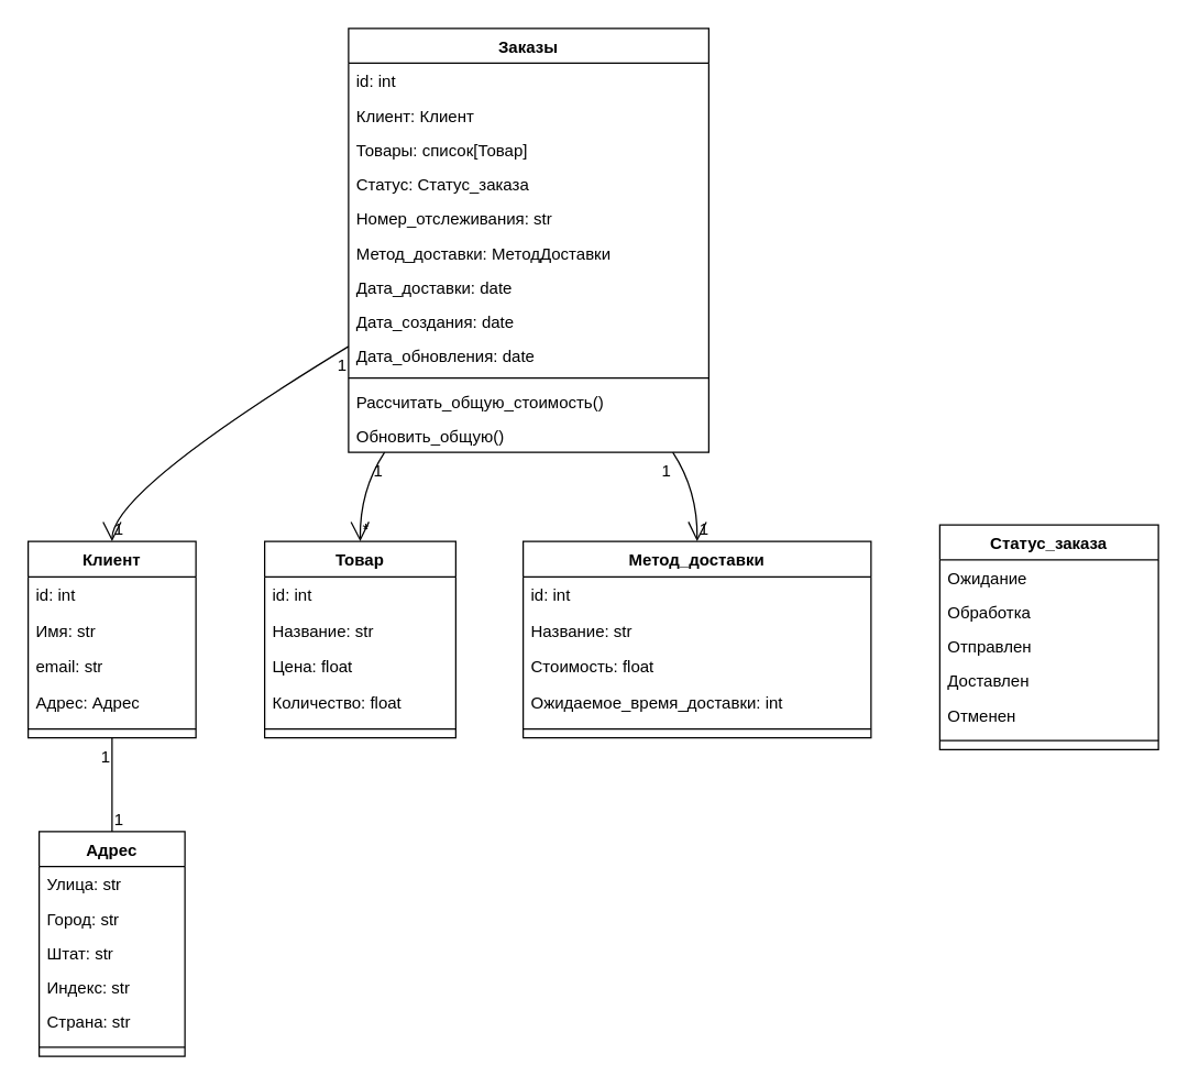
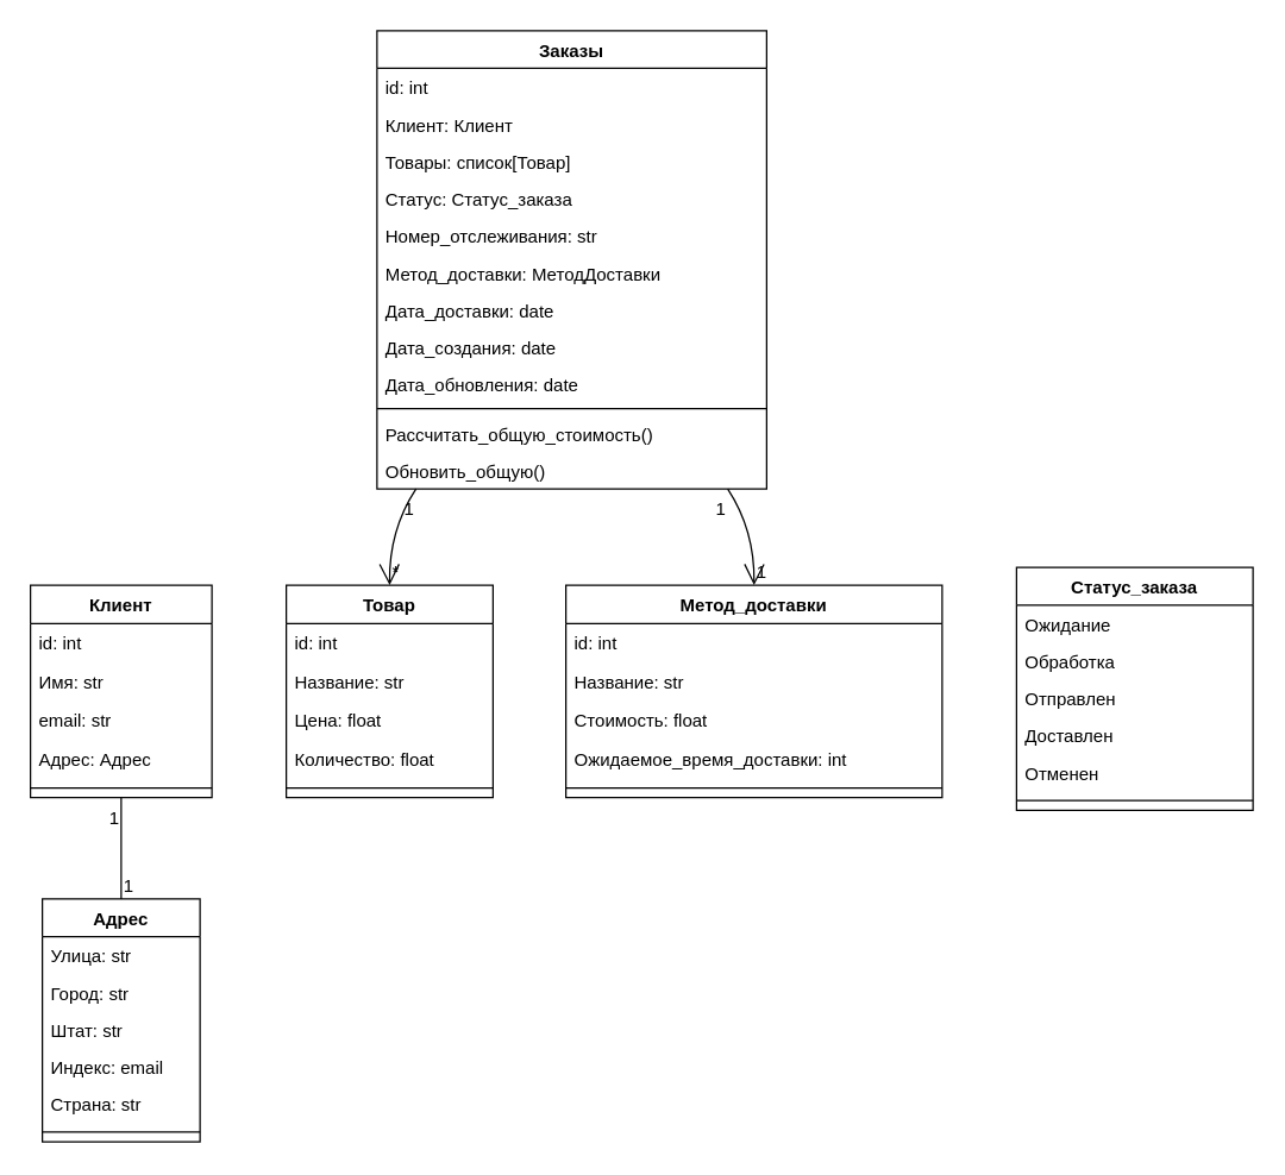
  <mxCell id="0" />
  <mxCell id="1" parent="0" />
  <mxCell id="2" value="Заказы" style="swimlane;fontStyle=1;align=center;verticalAlign=top;childLayout=stackLayout;horizontal=1;startSize=25.25;horizontalStack=0;resizeParent=1;resizeParentMax=0;resizeLast=0;collapsible=0;marginBottom=0;" vertex="1" parent="1"><mxGeometry x="253" y="20" width="262" height="308.25" as="geometry" /></mxCell>
  <mxCell id="3" value="id: int" style="text;strokeColor=none;fillColor=none;align=left;verticalAlign=top;spacingLeft=4;spacingRight=4;overflow=hidden;rotatable=0;points=[[0,0.5],[1,0.5]];portConstraint=eastwest;" vertex="1" parent="2"><mxGeometry y="25.25" width="262" height="25" as="geometry" /></mxCell>
  <mxCell id="4" value="Клиент: Клиент" style="text;strokeColor=none;fillColor=none;align=left;verticalAlign=top;spacingLeft=4;spacingRight=4;overflow=hidden;rotatable=0;points=[[0,0.5],[1,0.5]];portConstraint=eastwest;" vertex="1" parent="2"><mxGeometry y="50.25" width="262" height="25" as="geometry" /></mxCell>
  <mxCell id="5" value="Товары: список[Товар]" style="text;strokeColor=none;fillColor=none;align=left;verticalAlign=top;spacingLeft=4;spacingRight=4;overflow=hidden;rotatable=0;points=[[0,0.5],[1,0.5]];portConstraint=eastwest;" vertex="1" parent="2"><mxGeometry y="75.25" width="262" height="25" as="geometry" /></mxCell>
  <mxCell id="6" value="Статус: Статус_заказа" style="text;strokeColor=none;fillColor=none;align=left;verticalAlign=top;spacingLeft=4;spacingRight=4;overflow=hidden;rotatable=0;points=[[0,0.5],[1,0.5]];portConstraint=eastwest;" vertex="1" parent="2"><mxGeometry y="100.25" width="262" height="25" as="geometry" /></mxCell>
  <mxCell id="7" value="Номер_отслеживания: str" style="text;strokeColor=none;fillColor=none;align=left;verticalAlign=top;spacingLeft=4;spacingRight=4;overflow=hidden;rotatable=0;points=[[0,0.5],[1,0.5]];portConstraint=eastwest;" vertex="1" parent="2"><mxGeometry y="125.25" width="262" height="25" as="geometry" /></mxCell>
  <mxCell id="8" value="Метод_доставки: МетодДоставки" style="text;strokeColor=none;fillColor=none;align=left;verticalAlign=top;spacingLeft=4;spacingRight=4;overflow=hidden;rotatable=0;points=[[0,0.5],[1,0.5]];portConstraint=eastwest;" vertex="1" parent="2"><mxGeometry y="150.25" width="262" height="25" as="geometry" /></mxCell>
  <mxCell id="9" value="Дата_доставки: date" style="text;strokeColor=none;fillColor=none;align=left;verticalAlign=top;spacingLeft=4;spacingRight=4;overflow=hidden;rotatable=0;points=[[0,0.5],[1,0.5]];portConstraint=eastwest;" vertex="1" parent="2"><mxGeometry y="175.25" width="262" height="25" as="geometry" /></mxCell>
  <mxCell id="10" value="Дата_создания: date" style="text;strokeColor=none;fillColor=none;align=left;verticalAlign=top;spacingLeft=4;spacingRight=4;overflow=hidden;rotatable=0;points=[[0,0.5],[1,0.5]];portConstraint=eastwest;" vertex="1" parent="2"><mxGeometry y="200.25" width="262" height="25" as="geometry" /></mxCell>
  <mxCell id="11" value="Дата_обновления: date" style="text;strokeColor=none;fillColor=none;align=left;verticalAlign=top;spacingLeft=4;spacingRight=4;overflow=hidden;rotatable=0;points=[[0,0.5],[1,0.5]];portConstraint=eastwest;" vertex="1" parent="2"><mxGeometry y="225.25" width="262" height="25" as="geometry" /></mxCell>
  <mxCell id="12" style="line;strokeWidth=1;fillColor=none;align=left;verticalAlign=middle;spacingTop=-1;spacingLeft=3;spacingRight=3;rotatable=0;labelPosition=right;points=[];portConstraint=eastwest;strokeColor=inherit;" vertex="1" parent="2"><mxGeometry y="250.25" width="262" height="8" as="geometry" /></mxCell>
  <mxCell id="13" value="Рассчитать_общую_стоимость()" style="text;strokeColor=none;fillColor=none;align=left;verticalAlign=top;spacingLeft=4;spacingRight=4;overflow=hidden;rotatable=0;points=[[0,0.5],[1,0.5]];portConstraint=eastwest;" vertex="1" parent="2"><mxGeometry y="258.25" width="262" height="25" as="geometry" /></mxCell>
  <mxCell id="14" value="Обновить_общую()" style="text;strokeColor=none;fillColor=none;align=left;verticalAlign=top;spacingLeft=4;spacingRight=4;overflow=hidden;rotatable=0;points=[[0,0.5],[1,0.5]];portConstraint=eastwest;" vertex="1" parent="2"><mxGeometry y="283.25" width="262" height="25" as="geometry" /></mxCell>
  <mxCell id="15" value="Клиент" style="swimlane;fontStyle=1;align=center;verticalAlign=top;childLayout=stackLayout;horizontal=1;startSize=25.818;horizontalStack=0;resizeParent=1;resizeParentMax=0;resizeLast=0;collapsible=0;marginBottom=0;" vertex="1" parent="1"><mxGeometry x="20" y="393" width="122" height="142.818" as="geometry" /></mxCell>
  <mxCell id="16" value="id: int" style="text;strokeColor=none;fillColor=none;align=left;verticalAlign=top;spacingLeft=4;spacingRight=4;overflow=hidden;rotatable=0;points=[[0,0.5],[1,0.5]];portConstraint=eastwest;" vertex="1" parent="15"><mxGeometry y="25.818" width="122" height="26" as="geometry" /></mxCell>
  <mxCell id="17" value="Имя: str" style="text;strokeColor=none;fillColor=none;align=left;verticalAlign=top;spacingLeft=4;spacingRight=4;overflow=hidden;rotatable=0;points=[[0,0.5],[1,0.5]];portConstraint=eastwest;" vertex="1" parent="15"><mxGeometry y="51.818" width="122" height="26" as="geometry" /></mxCell>
  <mxCell id="18" value="email: str" style="text;strokeColor=none;fillColor=none;align=left;verticalAlign=top;spacingLeft=4;spacingRight=4;overflow=hidden;rotatable=0;points=[[0,0.5],[1,0.5]];portConstraint=eastwest;" vertex="1" parent="15"><mxGeometry y="77.818" width="122" height="26" as="geometry" /></mxCell>
  <mxCell id="19" value="Адрес: Адрес" style="text;strokeColor=none;fillColor=none;align=left;verticalAlign=top;spacingLeft=4;spacingRight=4;overflow=hidden;rotatable=0;points=[[0,0.5],[1,0.5]];portConstraint=eastwest;" vertex="1" parent="15"><mxGeometry y="103.818" width="122" height="26" as="geometry" /></mxCell>
  <mxCell id="20" style="line;strokeWidth=1;fillColor=none;align=left;verticalAlign=middle;spacingTop=-1;spacingLeft=3;spacingRight=3;rotatable=0;labelPosition=right;points=[];portConstraint=eastwest;strokeColor=inherit;" vertex="1" parent="15"><mxGeometry y="129.818" width="122" height="13" as="geometry" /></mxCell>
  <mxCell id="21" value="Адрес" style="swimlane;fontStyle=1;align=center;verticalAlign=top;childLayout=stackLayout;horizontal=1;startSize=25.385;horizontalStack=0;resizeParent=1;resizeParentMax=0;resizeLast=0;collapsible=0;marginBottom=0;" vertex="1" parent="1"><mxGeometry x="28" y="604" width="106" height="163.385" as="geometry" /></mxCell>
  <mxCell id="22" value="Улица: str" style="text;strokeColor=none;fillColor=none;align=left;verticalAlign=top;spacingLeft=4;spacingRight=4;overflow=hidden;rotatable=0;points=[[0,0.5],[1,0.5]];portConstraint=eastwest;" vertex="1" parent="21"><mxGeometry y="25.385" width="106" height="25" as="geometry" /></mxCell>
  <mxCell id="23" value="Город: str" style="text;strokeColor=none;fillColor=none;align=left;verticalAlign=top;spacingLeft=4;spacingRight=4;overflow=hidden;rotatable=0;points=[[0,0.5],[1,0.5]];portConstraint=eastwest;" vertex="1" parent="21"><mxGeometry y="50.385" width="106" height="25" as="geometry" /></mxCell>
  <mxCell id="24" value="Штат: str" style="text;strokeColor=none;fillColor=none;align=left;verticalAlign=top;spacingLeft=4;spacingRight=4;overflow=hidden;rotatable=0;points=[[0,0.5],[1,0.5]];portConstraint=eastwest;" vertex="1" parent="21"><mxGeometry y="75.385" width="106" height="25" as="geometry" /></mxCell>
- <mxCell id="25" value="Индекс: str" style="text;strokeColor=none;fillColor=none;align=left;verticalAlign=top;spacingLeft=4;spacingRight=4;overflow=hidden;rotatable=0;points=[[0,0.5],[1,0.5]];portConstraint=eastwest;" vertex="1" parent="21"><mxGeometry y="100.385" width="106" height="25" as="geometry" /></mxCell>
+ <mxCell id="25" value="Индекс: email" style="text;strokeColor=none;fillColor=none;align=left;verticalAlign=top;spacingLeft=4;spacingRight=4;overflow=hidden;rotatable=0;points=[[0,0.5],[1,0.5]];portConstraint=eastwest;" vertex="1" parent="21"><mxGeometry y="100.385" width="106" height="25" as="geometry" /></mxCell>
  <mxCell id="26" value="Страна: str" style="text;strokeColor=none;fillColor=none;align=left;verticalAlign=top;spacingLeft=4;spacingRight=4;overflow=hidden;rotatable=0;points=[[0,0.5],[1,0.5]];portConstraint=eastwest;" vertex="1" parent="21"><mxGeometry y="125.385" width="106" height="25" as="geometry" /></mxCell>
  <mxCell id="27" style="line;strokeWidth=1;fillColor=none;align=left;verticalAlign=middle;spacingTop=-1;spacingLeft=3;spacingRight=3;rotatable=0;labelPosition=right;points=[];portConstraint=eastwest;strokeColor=inherit;" vertex="1" parent="21"><mxGeometry y="150.385" width="106" height="13" as="geometry" /></mxCell>
  <mxCell id="28" value="Товар" style="swimlane;fontStyle=1;align=center;verticalAlign=top;childLayout=stackLayout;horizontal=1;startSize=25.818;horizontalStack=0;resizeParent=1;resizeParentMax=0;resizeLast=0;collapsible=0;marginBottom=0;" vertex="1" parent="1"><mxGeometry x="192" y="393" width="139" height="142.818" as="geometry" /></mxCell>
  <mxCell id="29" value="id: int" style="text;strokeColor=none;fillColor=none;align=left;verticalAlign=top;spacingLeft=4;spacingRight=4;overflow=hidden;rotatable=0;points=[[0,0.5],[1,0.5]];portConstraint=eastwest;" vertex="1" parent="28"><mxGeometry y="25.818" width="139" height="26" as="geometry" /></mxCell>
  <mxCell id="30" value="Название: str" style="text;strokeColor=none;fillColor=none;align=left;verticalAlign=top;spacingLeft=4;spacingRight=4;overflow=hidden;rotatable=0;points=[[0,0.5],[1,0.5]];portConstraint=eastwest;" vertex="1" parent="28"><mxGeometry y="51.818" width="139" height="26" as="geometry" /></mxCell>
  <mxCell id="31" value="Цена: float" style="text;strokeColor=none;fillColor=none;align=left;verticalAlign=top;spacingLeft=4;spacingRight=4;overflow=hidden;rotatable=0;points=[[0,0.5],[1,0.5]];portConstraint=eastwest;" vertex="1" parent="28"><mxGeometry y="77.818" width="139" height="26" as="geometry" /></mxCell>
  <mxCell id="32" value="Количество: float" style="text;strokeColor=none;fillColor=none;align=left;verticalAlign=top;spacingLeft=4;spacingRight=4;overflow=hidden;rotatable=0;points=[[0,0.5],[1,0.5]];portConstraint=eastwest;" vertex="1" parent="28"><mxGeometry y="103.818" width="139" height="26" as="geometry" /></mxCell>
  <mxCell id="33" style="line;strokeWidth=1;fillColor=none;align=left;verticalAlign=middle;spacingTop=-1;spacingLeft=3;spacingRight=3;rotatable=0;labelPosition=right;points=[];portConstraint=eastwest;strokeColor=inherit;" vertex="1" parent="28"><mxGeometry y="129.818" width="139" height="13" as="geometry" /></mxCell>
  <mxCell id="34" value="Метод_доставки" style="swimlane;fontStyle=1;align=center;verticalAlign=top;childLayout=stackLayout;horizontal=1;startSize=25.818;horizontalStack=0;resizeParent=1;resizeParentMax=0;resizeLast=0;collapsible=0;marginBottom=0;" vertex="1" parent="1"><mxGeometry x="380" y="393" width="253" height="142.818" as="geometry" /></mxCell>
  <mxCell id="35" value="id: int" style="text;strokeColor=none;fillColor=none;align=left;verticalAlign=top;spacingLeft=4;spacingRight=4;overflow=hidden;rotatable=0;points=[[0,0.5],[1,0.5]];portConstraint=eastwest;" vertex="1" parent="34"><mxGeometry y="25.818" width="253" height="26" as="geometry" /></mxCell>
  <mxCell id="36" value="Название: str" style="text;strokeColor=none;fillColor=none;align=left;verticalAlign=top;spacingLeft=4;spacingRight=4;overflow=hidden;rotatable=0;points=[[0,0.5],[1,0.5]];portConstraint=eastwest;" vertex="1" parent="34"><mxGeometry y="51.818" width="253" height="26" as="geometry" /></mxCell>
  <mxCell id="37" value="Стоимость: float" style="text;strokeColor=none;fillColor=none;align=left;verticalAlign=top;spacingLeft=4;spacingRight=4;overflow=hidden;rotatable=0;points=[[0,0.5],[1,0.5]];portConstraint=eastwest;" vertex="1" parent="34"><mxGeometry y="77.818" width="253" height="26" as="geometry" /></mxCell>
  <mxCell id="38" value="Ожидаемое_время_доставки: int" style="text;strokeColor=none;fillColor=none;align=left;verticalAlign=top;spacingLeft=4;spacingRight=4;overflow=hidden;rotatable=0;points=[[0,0.5],[1,0.5]];portConstraint=eastwest;" vertex="1" parent="34"><mxGeometry y="103.818" width="253" height="26" as="geometry" /></mxCell>
  <mxCell id="39" style="line;strokeWidth=1;fillColor=none;align=left;verticalAlign=middle;spacingTop=-1;spacingLeft=3;spacingRight=3;rotatable=0;labelPosition=right;points=[];portConstraint=eastwest;strokeColor=inherit;" vertex="1" parent="34"><mxGeometry y="129.818" width="253" height="13" as="geometry" /></mxCell>
  <mxCell id="40" value="Статус_заказа" style="swimlane;fontStyle=1;align=center;verticalAlign=top;childLayout=stackLayout;horizontal=1;startSize=25.385;horizontalStack=0;resizeParent=1;resizeParentMax=0;resizeLast=0;collapsible=0;marginBottom=0;" vertex="1" parent="1"><mxGeometry x="683" y="381" width="159" height="163.385" as="geometry" /></mxCell>
  <mxCell id="41" value="Ожидание" style="text;strokeColor=none;fillColor=none;align=left;verticalAlign=top;spacingLeft=4;spacingRight=4;overflow=hidden;rotatable=0;points=[[0,0.5],[1,0.5]];portConstraint=eastwest;" vertex="1" parent="40"><mxGeometry y="25.385" width="159" height="25" as="geometry" /></mxCell>
  <mxCell id="42" value="Обработка" style="text;strokeColor=none;fillColor=none;align=left;verticalAlign=top;spacingLeft=4;spacingRight=4;overflow=hidden;rotatable=0;points=[[0,0.5],[1,0.5]];portConstraint=eastwest;" vertex="1" parent="40"><mxGeometry y="50.385" width="159" height="25" as="geometry" /></mxCell>
  <mxCell id="43" value="Отправлен" style="text;strokeColor=none;fillColor=none;align=left;verticalAlign=top;spacingLeft=4;spacingRight=4;overflow=hidden;rotatable=0;points=[[0,0.5],[1,0.5]];portConstraint=eastwest;" vertex="1" parent="40"><mxGeometry y="75.385" width="159" height="25" as="geometry" /></mxCell>
  <mxCell id="44" value="Доставлен" style="text;strokeColor=none;fillColor=none;align=left;verticalAlign=top;spacingLeft=4;spacingRight=4;overflow=hidden;rotatable=0;points=[[0,0.5],[1,0.5]];portConstraint=eastwest;" vertex="1" parent="40"><mxGeometry y="100.385" width="159" height="25" as="geometry" /></mxCell>
  <mxCell id="45" value="Отменен" style="text;strokeColor=none;fillColor=none;align=left;verticalAlign=top;spacingLeft=4;spacingRight=4;overflow=hidden;rotatable=0;points=[[0,0.5],[1,0.5]];portConstraint=eastwest;" vertex="1" parent="40"><mxGeometry y="125.385" width="159" height="25" as="geometry" /></mxCell>
  <mxCell id="46" style="line;strokeWidth=1;fillColor=none;align=left;verticalAlign=middle;spacingTop=-1;spacingLeft=3;spacingRight=3;rotatable=0;labelPosition=right;points=[];portConstraint=eastwest;strokeColor=inherit;" vertex="1" parent="40"><mxGeometry y="150.385" width="159" height="13" as="geometry" /></mxCell>
- <mxCell id="47" value="" style="curved=1;startArrow=none;endArrow=open;endSize=12;exitX=0;exitY=0.75;entryX=0.5;entryY=0;rounded=0;" edge="1" parent="1" source="2" target="15"><mxGeometry relative="1" as="geometry"><Array as="points"><mxPoint x="81" y="356" /></Array></mxGeometry></mxCell>
- <mxCell id="48" value="1" style="edgeLabel;resizable=0;labelBackgroundColor=none;fontSize=12;align=right;verticalAlign=top;" vertex="1" parent="47"><mxGeometry x="-1" relative="1" as="geometry" /></mxCell>
- <mxCell id="49" value="1" style="edgeLabel;resizable=0;labelBackgroundColor=none;fontSize=12;align=left;verticalAlign=bottom;" vertex="1" parent="47"><mxGeometry x="1" relative="1" as="geometry" /></mxCell>
  <mxCell id="50" value="" style="curved=1;startArrow=none;endArrow=open;endSize=12;exitX=0.1;exitY=1;entryX=0.5;entryY=0;rounded=0;" edge="1" parent="1" source="2" target="28"><mxGeometry relative="1" as="geometry"><Array as="points"><mxPoint x="261" y="356" /></Array></mxGeometry></mxCell>
  <mxCell id="51" value="1" style="edgeLabel;resizable=0;labelBackgroundColor=none;fontSize=12;align=right;verticalAlign=top;" vertex="1" parent="50"><mxGeometry x="-1" relative="1" as="geometry" /></mxCell>
  <mxCell id="52" value="*" style="edgeLabel;resizable=0;labelBackgroundColor=none;fontSize=12;align=left;verticalAlign=bottom;" vertex="1" parent="50"><mxGeometry x="1" relative="1" as="geometry" /></mxCell>
  <mxCell id="53" value="" style="curved=1;startArrow=none;endArrow=open;endSize=12;exitX=0.9;exitY=1;entryX=0.5;entryY=0;rounded=0;" edge="1" parent="1" source="2" target="34"><mxGeometry relative="1" as="geometry"><Array as="points"><mxPoint x="507" y="356" /></Array></mxGeometry></mxCell>
  <mxCell id="54" value="1" style="edgeLabel;resizable=0;labelBackgroundColor=none;fontSize=12;align=right;verticalAlign=top;" vertex="1" parent="53"><mxGeometry x="-1" relative="1" as="geometry" /></mxCell>
  <mxCell id="55" value="1" style="edgeLabel;resizable=0;labelBackgroundColor=none;fontSize=12;align=left;verticalAlign=bottom;" vertex="1" parent="53"><mxGeometry x="1" relative="1" as="geometry" /></mxCell>
  <mxCell id="56" value="" style="curved=1;startArrow=none;endArrow=none;endSize=12;exitX=0.5;exitY=1;entryX=0.5;entryY=0;rounded=0;" edge="1" parent="1" source="15" target="21"><mxGeometry relative="1" as="geometry"><Array as="points" /></mxGeometry></mxCell>
  <mxCell id="57" value="1" style="edgeLabel;resizable=0;labelBackgroundColor=none;fontSize=12;align=right;verticalAlign=top;" vertex="1" parent="56"><mxGeometry x="-1" relative="1" as="geometry" /></mxCell>
  <mxCell id="58" value="1" style="edgeLabel;resizable=0;labelBackgroundColor=none;fontSize=12;align=left;verticalAlign=bottom;" vertex="1" parent="56"><mxGeometry x="1" relative="1" as="geometry" /></mxCell>
